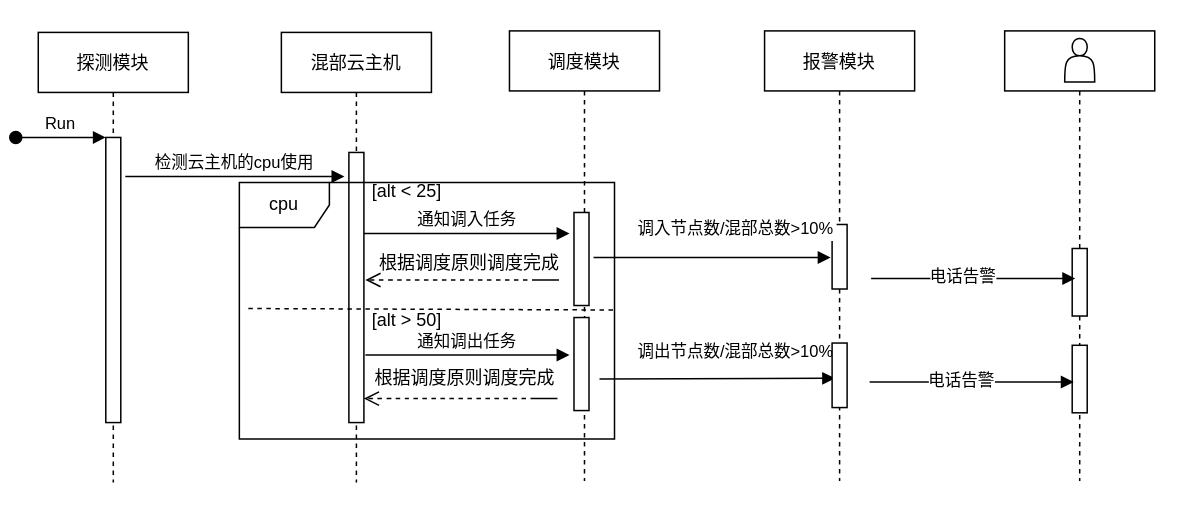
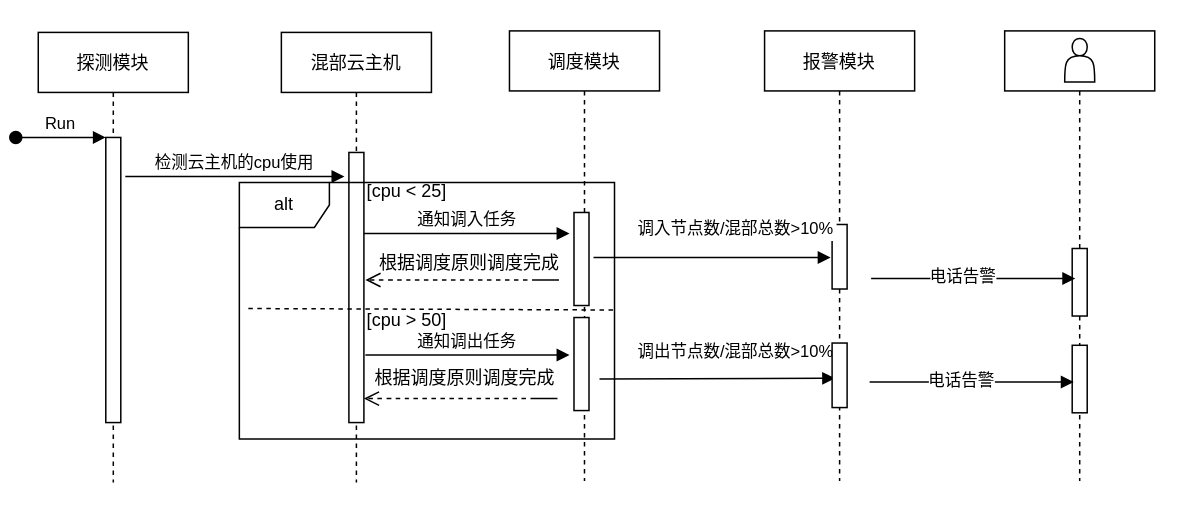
  <mxCell id="0" />
  <mxCell id="1" parent="0" />
  <mxCell id="2" value="探测模块" style="shape=umlLifeline;perimeter=lifelinePerimeter;container=1;collapsible=0;recursiveResize=0;rounded=0;shadow=0;strokeWidth=1;" parent="1" vertex="1"><mxGeometry x="20" y="21" width="100" height="300" as="geometry" /></mxCell>
  <mxCell id="3" value="" style="points=[];perimeter=orthogonalPerimeter;rounded=0;shadow=0;strokeWidth=1;" parent="2" vertex="1"><mxGeometry x="45" y="70" width="10" height="190" as="geometry" /></mxCell>
  <mxCell id="4" value="Run" style="verticalAlign=bottom;startArrow=oval;endArrow=block;startSize=8;shadow=0;strokeWidth=1;" parent="2" target="3" edge="1"><mxGeometry relative="1" as="geometry"><mxPoint x="-15" y="70" as="sourcePoint" /></mxGeometry></mxCell>
  <mxCell id="5" value="混部云主机" style="shape=umlLifeline;perimeter=lifelinePerimeter;container=1;collapsible=0;recursiveResize=0;rounded=0;shadow=0;strokeWidth=1;" parent="1" vertex="1"><mxGeometry x="182" y="21" width="100" height="300" as="geometry" /></mxCell>
  <mxCell id="6" value="" style="points=[];perimeter=orthogonalPerimeter;rounded=0;shadow=0;strokeWidth=1;" parent="5" vertex="1"><mxGeometry x="45" y="80" width="10" height="180" as="geometry" /></mxCell>
  <mxCell id="7" value="检测云主机的cpu使用" style="verticalAlign=bottom;endArrow=block;shadow=0;strokeWidth=1;" parent="1" edge="1"><mxGeometry relative="1" as="geometry"><mxPoint x="78" y="117" as="sourcePoint" /><mxPoint x="224" y="117" as="targetPoint" /></mxGeometry></mxCell>
  <mxCell id="8" value="调度模块" style="shape=umlLifeline;perimeter=lifelinePerimeter;container=1;collapsible=0;recursiveResize=0;rounded=0;shadow=0;strokeWidth=1;" vertex="1" parent="1"><mxGeometry x="334" y="20" width="100" height="300" as="geometry" /></mxCell>
  <mxCell id="9" value="" style="points=[];perimeter=orthogonalPerimeter;rounded=0;shadow=0;strokeWidth=1;" vertex="1" parent="8"><mxGeometry x="43" y="121" width="10" height="62" as="geometry" /></mxCell>
  <mxCell id="10" value="根据调度原则调度完成" style="text;html=1;align=center;verticalAlign=middle;resizable=0;points=[];autosize=1;" vertex="1" parent="8"><mxGeometry x="-97" y="145" width="140" height="20" as="geometry" /></mxCell>
  <mxCell id="11" value="" style="points=[];perimeter=orthogonalPerimeter;rounded=0;shadow=0;strokeWidth=1;" vertex="1" parent="8"><mxGeometry x="43" y="191" width="10" height="62" as="geometry" /></mxCell>
- <mxCell id="12" value="cpu" style="shape=umlFrame;whiteSpace=wrap;html=1;" vertex="1" parent="8"><mxGeometry x="-180" y="101" width="250" height="171" as="geometry" /></mxCell>
+ <mxCell id="12" value="alt" style="shape=umlFrame;whiteSpace=wrap;html=1;" vertex="1" parent="8"><mxGeometry x="-180" y="101" width="250" height="171" as="geometry" /></mxCell>
  <mxCell id="13" value="报警模块" style="shape=umlLifeline;perimeter=lifelinePerimeter;container=1;collapsible=0;recursiveResize=0;rounded=0;shadow=0;strokeWidth=1;" vertex="1" parent="1"><mxGeometry x="504" y="20" width="100" height="300" as="geometry" /></mxCell>
  <mxCell id="14" value="" style="points=[];perimeter=orthogonalPerimeter;rounded=0;shadow=0;strokeWidth=1;" vertex="1" parent="13"><mxGeometry x="45" y="129" width="10" height="43" as="geometry" /></mxCell>
  <mxCell id="15" value="" style="shape=umlLifeline;perimeter=lifelinePerimeter;container=1;collapsible=0;recursiveResize=0;rounded=0;shadow=0;strokeWidth=1;" vertex="1" parent="1"><mxGeometry x="664" y="20" width="100" height="300" as="geometry" /></mxCell>
  <mxCell id="16" value="" style="points=[];perimeter=orthogonalPerimeter;rounded=0;shadow=0;strokeWidth=1;" vertex="1" parent="15"><mxGeometry x="45" y="145" width="10" height="45" as="geometry" /></mxCell>
  <mxCell id="17" value="" style="points=[];perimeter=orthogonalPerimeter;rounded=0;shadow=0;strokeWidth=1;" vertex="1" parent="15"><mxGeometry x="45" y="209.5" width="10" height="45" as="geometry" /></mxCell>
  <mxCell id="18" value="" style="shape=actor;whiteSpace=wrap;html=1;" vertex="1" parent="15"><mxGeometry x="40" y="5" width="20" height="29" as="geometry" /></mxCell>
  <mxCell id="19" value="通知调入任务" style="verticalAlign=bottom;endArrow=block;shadow=0;strokeWidth=1;" edge="1" parent="1"><mxGeometry relative="1" as="geometry"><mxPoint x="237" y="155" as="sourcePoint" /><mxPoint x="374" y="155" as="targetPoint" /></mxGeometry></mxCell>
  <mxCell id="20" value="" style="verticalAlign=bottom;endArrow=open;dashed=1;endSize=8;shadow=0;strokeWidth=1;" edge="1" parent="1"><mxGeometry relative="1" as="geometry"><mxPoint x="238" y="186" as="targetPoint" /><mxPoint x="352" y="186" as="sourcePoint" /><Array as="points"><mxPoint x="372" y="186" /><mxPoint x="282" y="186" /><mxPoint x="262" y="186" /></Array></mxGeometry></mxCell>
  <mxCell id="21" value="通知调出任务" style="verticalAlign=bottom;endArrow=block;entryX=0;entryY=0;shadow=0;strokeWidth=1;" edge="1" parent="1"><mxGeometry relative="1" as="geometry"><mxPoint x="238" y="236" as="sourcePoint" /><mxPoint x="374" y="236" as="targetPoint" /></mxGeometry></mxCell>
  <mxCell id="22" value="" style="verticalAlign=bottom;endArrow=open;dashed=1;endSize=8;shadow=0;strokeWidth=1;" edge="1" parent="1"><mxGeometry relative="1" as="geometry"><mxPoint x="237" y="265" as="targetPoint" /><mxPoint x="351" y="265" as="sourcePoint" /><Array as="points"><mxPoint x="371" y="265" /><mxPoint x="281" y="265" /><mxPoint x="261" y="265" /></Array></mxGeometry></mxCell>
  <mxCell id="23" value="根据调度原则调度完成" style="text;html=1;align=center;verticalAlign=middle;resizable=0;points=[];autosize=1;" vertex="1" parent="1"><mxGeometry x="234" y="242" width="140" height="20" as="geometry" /></mxCell>
  <mxCell id="24" value="调入节点数/混部总数&gt;10%" style="verticalAlign=bottom;endArrow=block;shadow=0;strokeWidth=1;" edge="1" parent="1"><mxGeometry x="0.207" y="10" relative="1" as="geometry"><mxPoint x="390" y="171" as="sourcePoint" /><mxPoint x="548" y="171" as="targetPoint" /><mxPoint as="offset" /></mxGeometry></mxCell>
  <mxCell id="25" value="调出节点数/混部总数&gt;10%" style="verticalAlign=bottom;endArrow=block;entryX=0;entryY=0;shadow=0;strokeWidth=1;" edge="1" parent="1"><mxGeometry x="0.154" y="9" relative="1" as="geometry"><mxPoint x="394" y="252" as="sourcePoint" /><mxPoint x="551" y="251.5" as="targetPoint" /><mxPoint as="offset" /></mxGeometry></mxCell>
  <mxCell id="26" value="" style="verticalAlign=bottom;endArrow=block;entryX=0;entryY=0;shadow=0;strokeWidth=1;" edge="1" parent="1"><mxGeometry relative="1" as="geometry"><mxPoint x="575" y="185" as="sourcePoint" /><mxPoint x="711" y="185" as="targetPoint" /></mxGeometry></mxCell>
  <mxCell id="27" value="电话告警" style="edgeLabel;html=1;align=center;verticalAlign=middle;resizable=0;points=[];" vertex="1" connectable="0" parent="26"><mxGeometry x="-0.118" y="2" relative="1" as="geometry"><mxPoint as="offset" /></mxGeometry></mxCell>
  <mxCell id="28" value="" style="verticalAlign=bottom;endArrow=block;entryX=0;entryY=0;shadow=0;strokeWidth=1;" edge="1" parent="1"><mxGeometry relative="1" as="geometry"><mxPoint x="574" y="254" as="sourcePoint" /><mxPoint x="710" y="254" as="targetPoint" /></mxGeometry></mxCell>
  <mxCell id="29" value="电话告警" style="edgeLabel;html=1;align=center;verticalAlign=middle;resizable=0;points=[];" vertex="1" connectable="0" parent="28"><mxGeometry x="-0.221" y="2" relative="1" as="geometry"><mxPoint x="7" as="offset" /></mxGeometry></mxCell>
- <mxCell id="30" value="&amp;nbsp; &amp;nbsp; &amp;nbsp; &amp;nbsp; [alt &amp;lt; 25]" style="text;html=1;align=center;verticalAlign=middle;resizable=0;points=[];autosize=1;" vertex="1" parent="1"><mxGeometry x="202" y="117" width="100" height="20" as="geometry" /></mxCell>
- <mxCell id="31" value="&amp;nbsp; &amp;nbsp; &amp;nbsp; &amp;nbsp; [alt &amp;gt; 50]" style="text;html=1;align=center;verticalAlign=middle;resizable=0;points=[];autosize=1;" vertex="1" parent="1"><mxGeometry x="202" y="203" width="100" height="20" as="geometry" /></mxCell>
+ <mxCell id="30" value="&amp;nbsp; &amp;nbsp; &amp;nbsp; &amp;nbsp; [cpu &amp;lt; 25]" style="text;html=1;align=center;verticalAlign=middle;resizable=0;points=[];autosize=1;" vertex="1" parent="1"><mxGeometry x="202" y="117" width="100" height="20" as="geometry" /></mxCell>
+ <mxCell id="31" value="&amp;nbsp; &amp;nbsp; &amp;nbsp; &amp;nbsp; [cpu &amp;gt; 50]" style="text;html=1;align=center;verticalAlign=middle;resizable=0;points=[];autosize=1;" vertex="1" parent="1"><mxGeometry x="202" y="203" width="100" height="20" as="geometry" /></mxCell>
  <mxCell id="32" value="" style="endArrow=none;dashed=1;html=1;exitX=-0.004;exitY=0.395;exitDx=0;exitDy=0;exitPerimeter=0;" edge="1" parent="1"><mxGeometry width="50" height="50" relative="1" as="geometry"><mxPoint x="160" y="205" as="sourcePoint" /><mxPoint x="406" y="206" as="targetPoint" /></mxGeometry></mxCell>
  <mxCell id="33" value="" style="points=[];perimeter=orthogonalPerimeter;rounded=0;shadow=0;strokeWidth=1;" vertex="1" parent="1"><mxGeometry x="549" y="228" width="10" height="43" as="geometry" /></mxCell>
